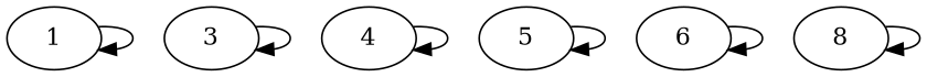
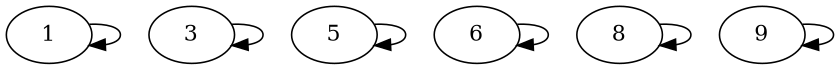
  strict digraph {
    1
    3
-   4
    5
    6
    8
+   9
    1 -> 1
    3 -> 3
-   4 -> 4
    5 -> 5
    6 -> 6
    8 -> 8
+   9 -> 9
  }
